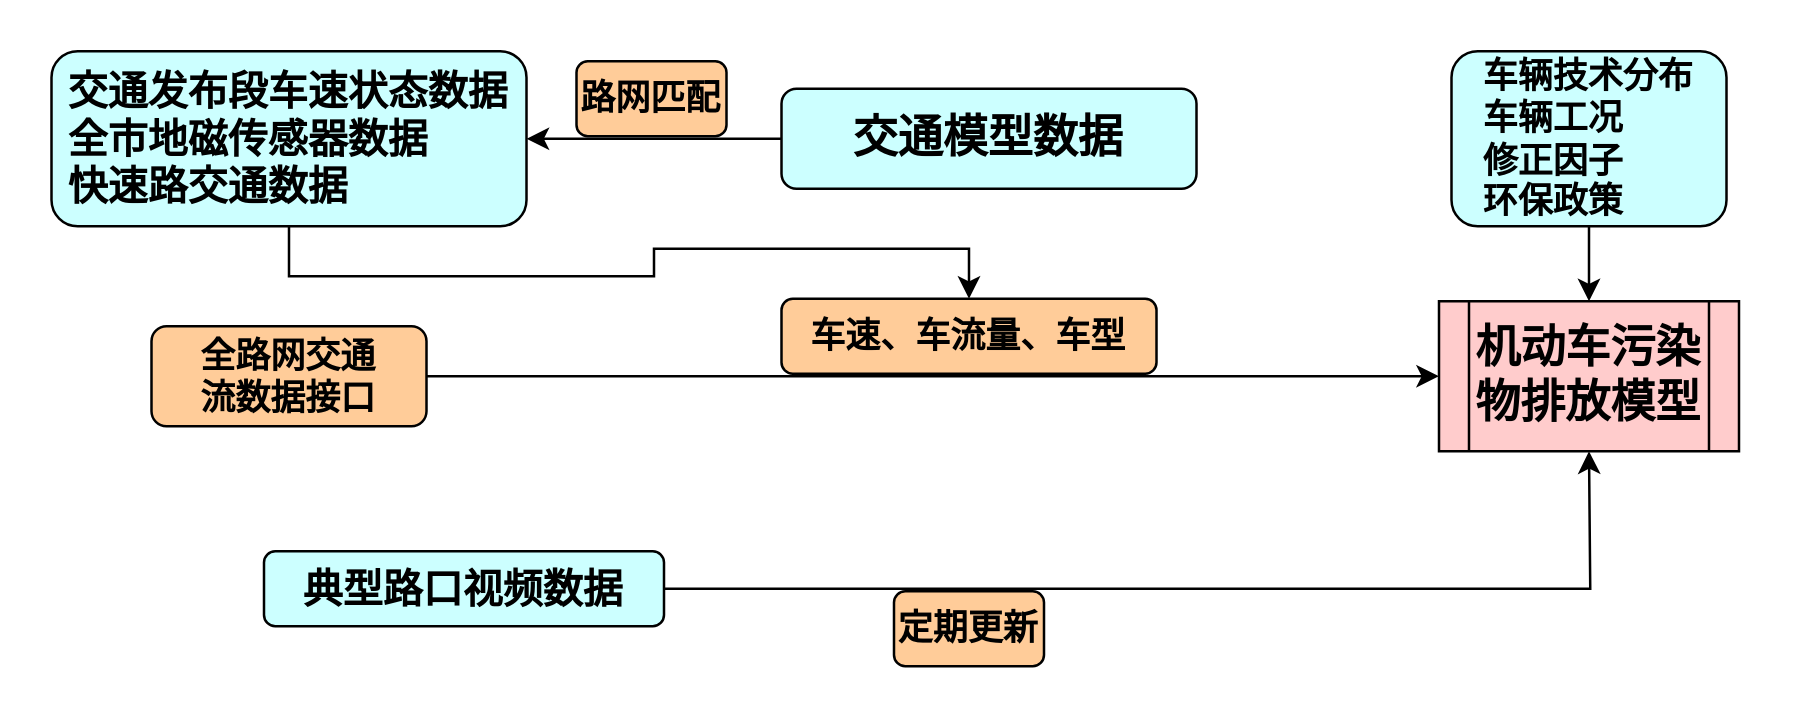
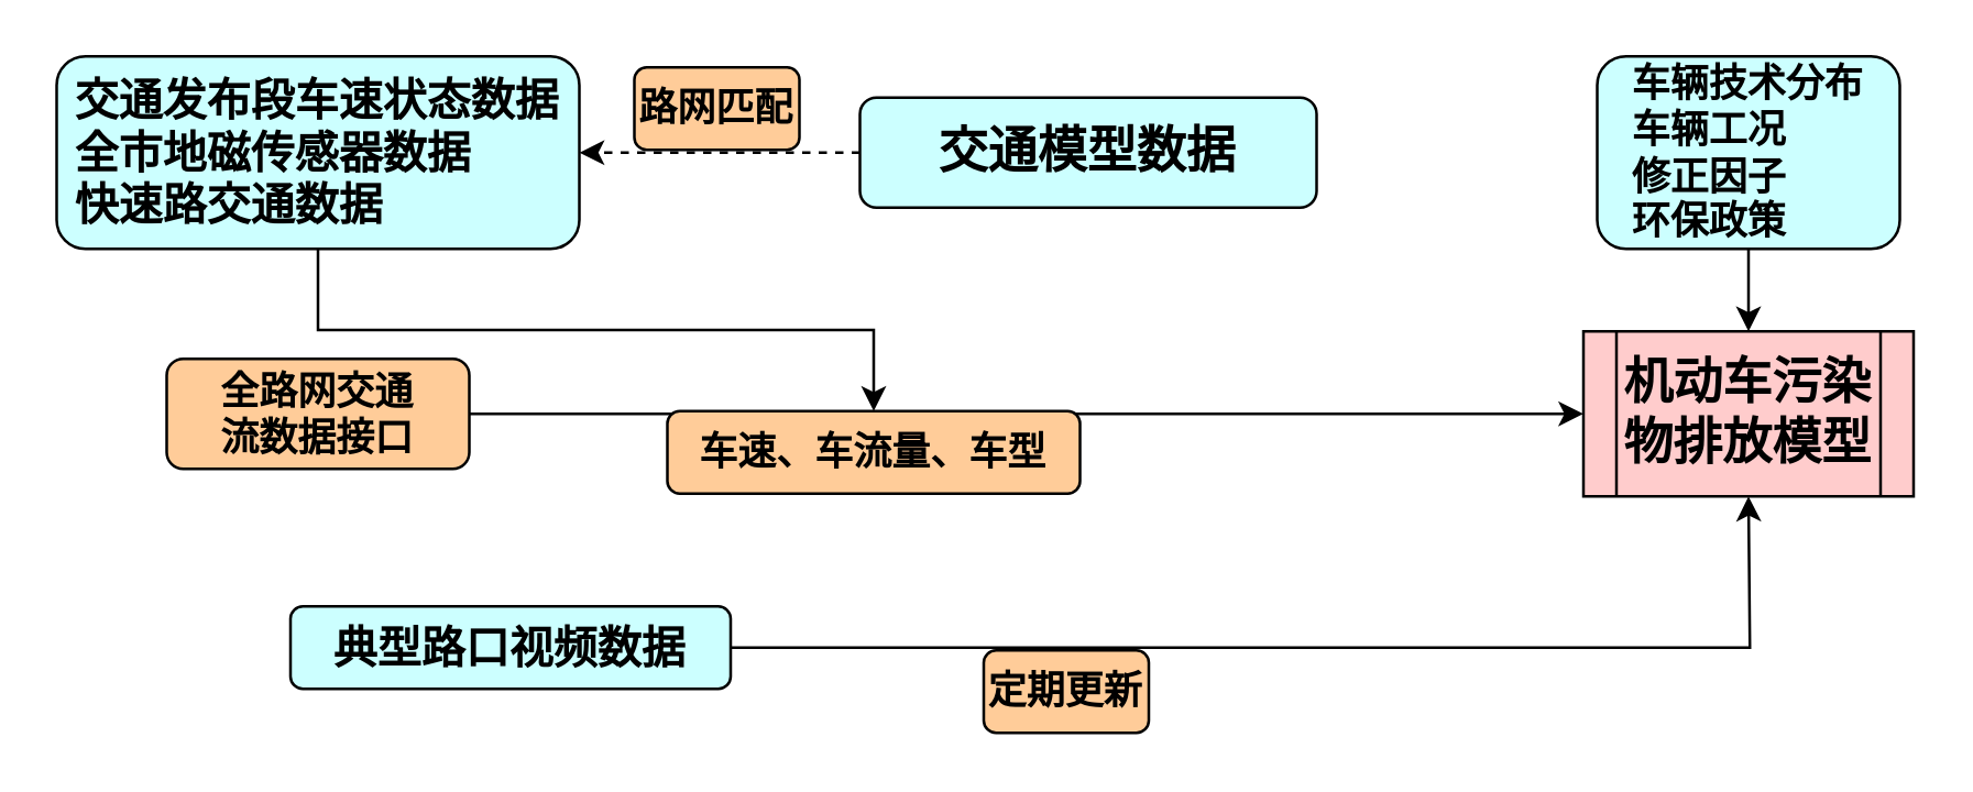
  <mxCell id="0" />
  <mxCell id="1" parent="0" />
  <mxCell id="2" style="edgeStyle=orthogonalEdgeStyle;rounded=0;orthogonalLoop=1;jettySize=auto;html=1;exitX=0.5;exitY=1;exitDx=0;exitDy=0;" parent="1" source="3" target="10" edge="1"><mxGeometry relative="1" as="geometry" /></mxCell>
  <mxCell id="3" value="&lt;div style=&quot;text-align: left&quot;&gt;&lt;span&gt;&lt;font style=&quot;font-size: 16px&quot;&gt;&lt;b&gt;交通发布段车速状态数据&lt;/b&gt;&lt;/font&gt;&lt;/span&gt;&lt;/div&gt;&lt;div style=&quot;text-align: left&quot;&gt;&lt;span&gt;&lt;font size=&quot;3&quot;&gt;&lt;b&gt;全市地磁传感器数据&lt;/b&gt;&lt;/font&gt;&lt;/span&gt;&lt;/div&gt;&lt;div style=&quot;text-align: left&quot;&gt;&lt;span&gt;&lt;font size=&quot;3&quot;&gt;&lt;b&gt;快速路交通数据&lt;/b&gt;&lt;/font&gt;&lt;/span&gt;&lt;/div&gt;" style="rounded=1;whiteSpace=wrap;html=1;fontSize=12;glass=0;strokeWidth=1;shadow=0;fillColor=#CCFFFF;" parent="1" vertex="1"><mxGeometry x="20" y="20" width="190" height="70" as="geometry" /></mxCell>
  <mxCell id="4" style="edgeStyle=orthogonalEdgeStyle;rounded=0;orthogonalLoop=1;jettySize=auto;html=1;exitX=1;exitY=0.5;exitDx=0;exitDy=0;" parent="1" source="5" edge="1"><mxGeometry relative="1" as="geometry"><mxPoint x="575" y="150" as="targetPoint" /></mxGeometry></mxCell>
  <mxCell id="5" value="&lt;font style=&quot;font-size: 14px&quot;&gt;&lt;b&gt;全路网交通&lt;br&gt;流数据接口&lt;/b&gt;&lt;/font&gt;" style="rounded=1;whiteSpace=wrap;html=1;fillColor=#FFCC99;" parent="1" vertex="1"><mxGeometry x="60" y="130" width="110" height="40" as="geometry" /></mxCell>
  <mxCell id="6" style="edgeStyle=orthogonalEdgeStyle;rounded=0;orthogonalLoop=1;jettySize=auto;html=1;exitX=1;exitY=0.5;exitDx=0;exitDy=0;entryX=0.5;entryY=1;entryDx=0;entryDy=0;" parent="1" source="7" edge="1"><mxGeometry relative="1" as="geometry"><mxPoint x="635" y="180" as="targetPoint" /></mxGeometry></mxCell>
  <mxCell id="7" value="&lt;font style=&quot;font-size: 16px&quot;&gt;&lt;b&gt;典型路口视频数据&lt;/b&gt;&lt;/font&gt;" style="rounded=1;whiteSpace=wrap;html=1;fontSize=16;fillColor=#CCFFFF;" parent="1" vertex="1"><mxGeometry x="105" y="220" width="160" height="30" as="geometry" /></mxCell>
- <mxCell id="8" style="edgeStyle=orthogonalEdgeStyle;rounded=0;orthogonalLoop=1;jettySize=auto;html=1;exitX=0;exitY=0.5;exitDx=0;exitDy=0;entryX=1;entryY=0.5;entryDx=0;entryDy=0;" parent="1" source="9" target="3" edge="1"><mxGeometry relative="1" as="geometry" /></mxCell>
+ <mxCell id="8" style="edgeStyle=orthogonalEdgeStyle;rounded=0;orthogonalLoop=1;jettySize=auto;html=1;exitX=0;exitY=0.5;exitDx=0;exitDy=0;entryX=1;entryY=0.5;entryDx=0;entryDy=0;dashed=1;" parent="1" source="9" target="3" edge="1"><mxGeometry relative="1" as="geometry" /></mxCell>
  <mxCell id="9" value="&lt;div&gt;&lt;/div&gt;&lt;font style=&quot;font-size: 18px&quot;&gt;&lt;div&gt;&lt;/div&gt;&lt;b&gt;交通模型数据&lt;/b&gt;&lt;br&gt;&lt;/font&gt;" style="rounded=1;whiteSpace=wrap;html=1;align=center;fillColor=#CCFFFF;" parent="1" vertex="1"><mxGeometry x="312" y="35" width="166" height="40" as="geometry" /></mxCell>
- <mxCell id="10" value="&lt;font style=&quot;font-size: 14px&quot;&gt;&lt;b&gt;车速、车流量、车型&lt;/b&gt;&lt;/font&gt;" style="rounded=1;whiteSpace=wrap;html=1;fillColor=#FFCC99;" parent="1" vertex="1"><mxGeometry x="312" y="119" width="150" height="30" as="geometry" /></mxCell>
+ <mxCell id="10" value="&lt;font style=&quot;font-size: 14px&quot;&gt;&lt;b&gt;车速、车流量、车型&lt;/b&gt;&lt;/font&gt;" style="rounded=1;whiteSpace=wrap;html=1;fillColor=#FFCC99;" parent="1" vertex="1"><mxGeometry x="242" y="149" width="150" height="30" as="geometry" /></mxCell>
  <mxCell id="11" style="edgeStyle=orthogonalEdgeStyle;rounded=0;orthogonalLoop=1;jettySize=auto;html=1;exitX=0.5;exitY=1;exitDx=0;exitDy=0;entryX=0.5;entryY=0;entryDx=0;entryDy=0;" parent="1" source="12" edge="1"><mxGeometry relative="1" as="geometry"><mxPoint x="635" y="120" as="targetPoint" /></mxGeometry></mxCell>
  <mxCell id="12" value="&lt;div style=&quot;text-align: left&quot;&gt;&lt;span style=&quot;font-size: 14px&quot;&gt;&lt;b&gt;车辆技术分布&lt;/b&gt;&lt;/span&gt;&lt;/div&gt;&lt;font style=&quot;font-size: 14px&quot;&gt;&lt;b&gt;&lt;div style=&quot;text-align: left&quot;&gt;&lt;span&gt;车辆工况&lt;/span&gt;&lt;/div&gt;&lt;div style=&quot;text-align: left&quot;&gt;&lt;span&gt;修正因子&lt;/span&gt;&lt;/div&gt;&lt;div style=&quot;text-align: left&quot;&gt;&lt;span&gt;环保政策&lt;/span&gt;&lt;/div&gt;&lt;/b&gt;&lt;/font&gt;" style="rounded=1;whiteSpace=wrap;html=1;fillColor=#CCFFFF;" parent="1" vertex="1"><mxGeometry x="580" y="20" width="110" height="70" as="geometry" /></mxCell>
  <mxCell id="13" value="&lt;font style=&quot;font-size: 14px&quot;&gt;&lt;b&gt;路网匹配&lt;/b&gt;&lt;/font&gt;" style="rounded=1;whiteSpace=wrap;html=1;fillColor=#FFCC99;" parent="1" vertex="1"><mxGeometry x="230" y="24" width="60" height="30" as="geometry" /></mxCell>
  <mxCell id="14" value="&lt;font style=&quot;font-size: 14px&quot;&gt;&lt;b&gt;定期更新&lt;/b&gt;&lt;/font&gt;" style="rounded=1;whiteSpace=wrap;html=1;fillColor=#FFCC99;" parent="1" vertex="1"><mxGeometry x="357" y="236" width="60" height="30" as="geometry" /></mxCell>
  <mxCell id="15" value="&lt;font style=&quot;font-size: 18px&quot;&gt;&lt;b&gt;机动车污染物排放模型&lt;/b&gt;&lt;/font&gt;" style="shape=process;whiteSpace=wrap;html=1;backgroundOutline=1;fillColor=#FFCCCC;" parent="1" vertex="1"><mxGeometry x="575" y="120" width="120" height="60" as="geometry" /></mxCell>
